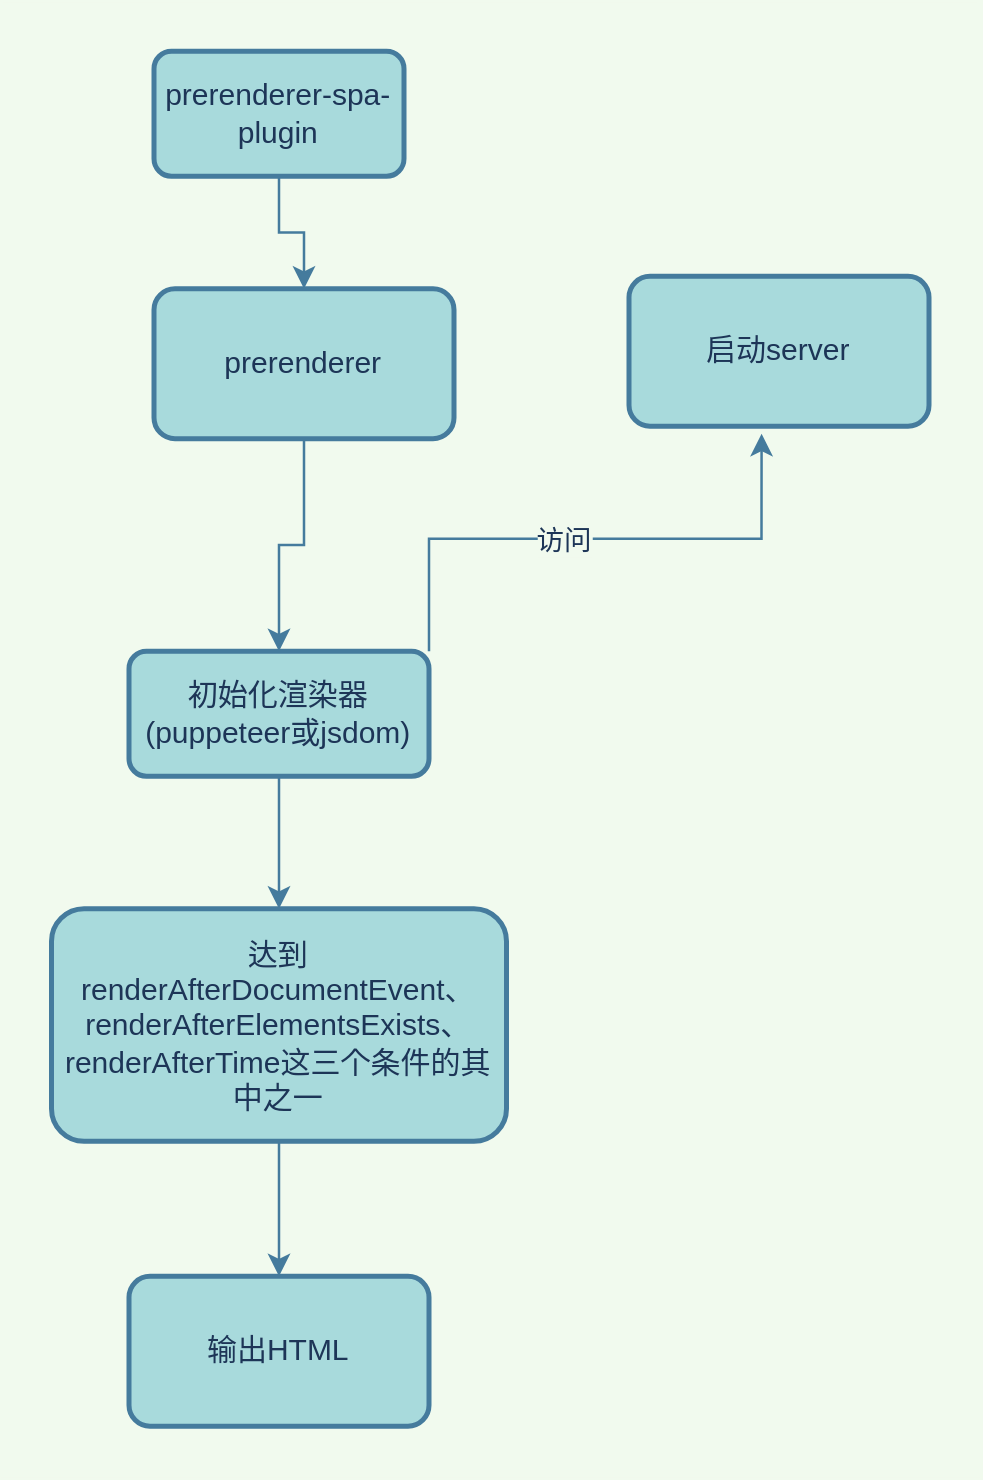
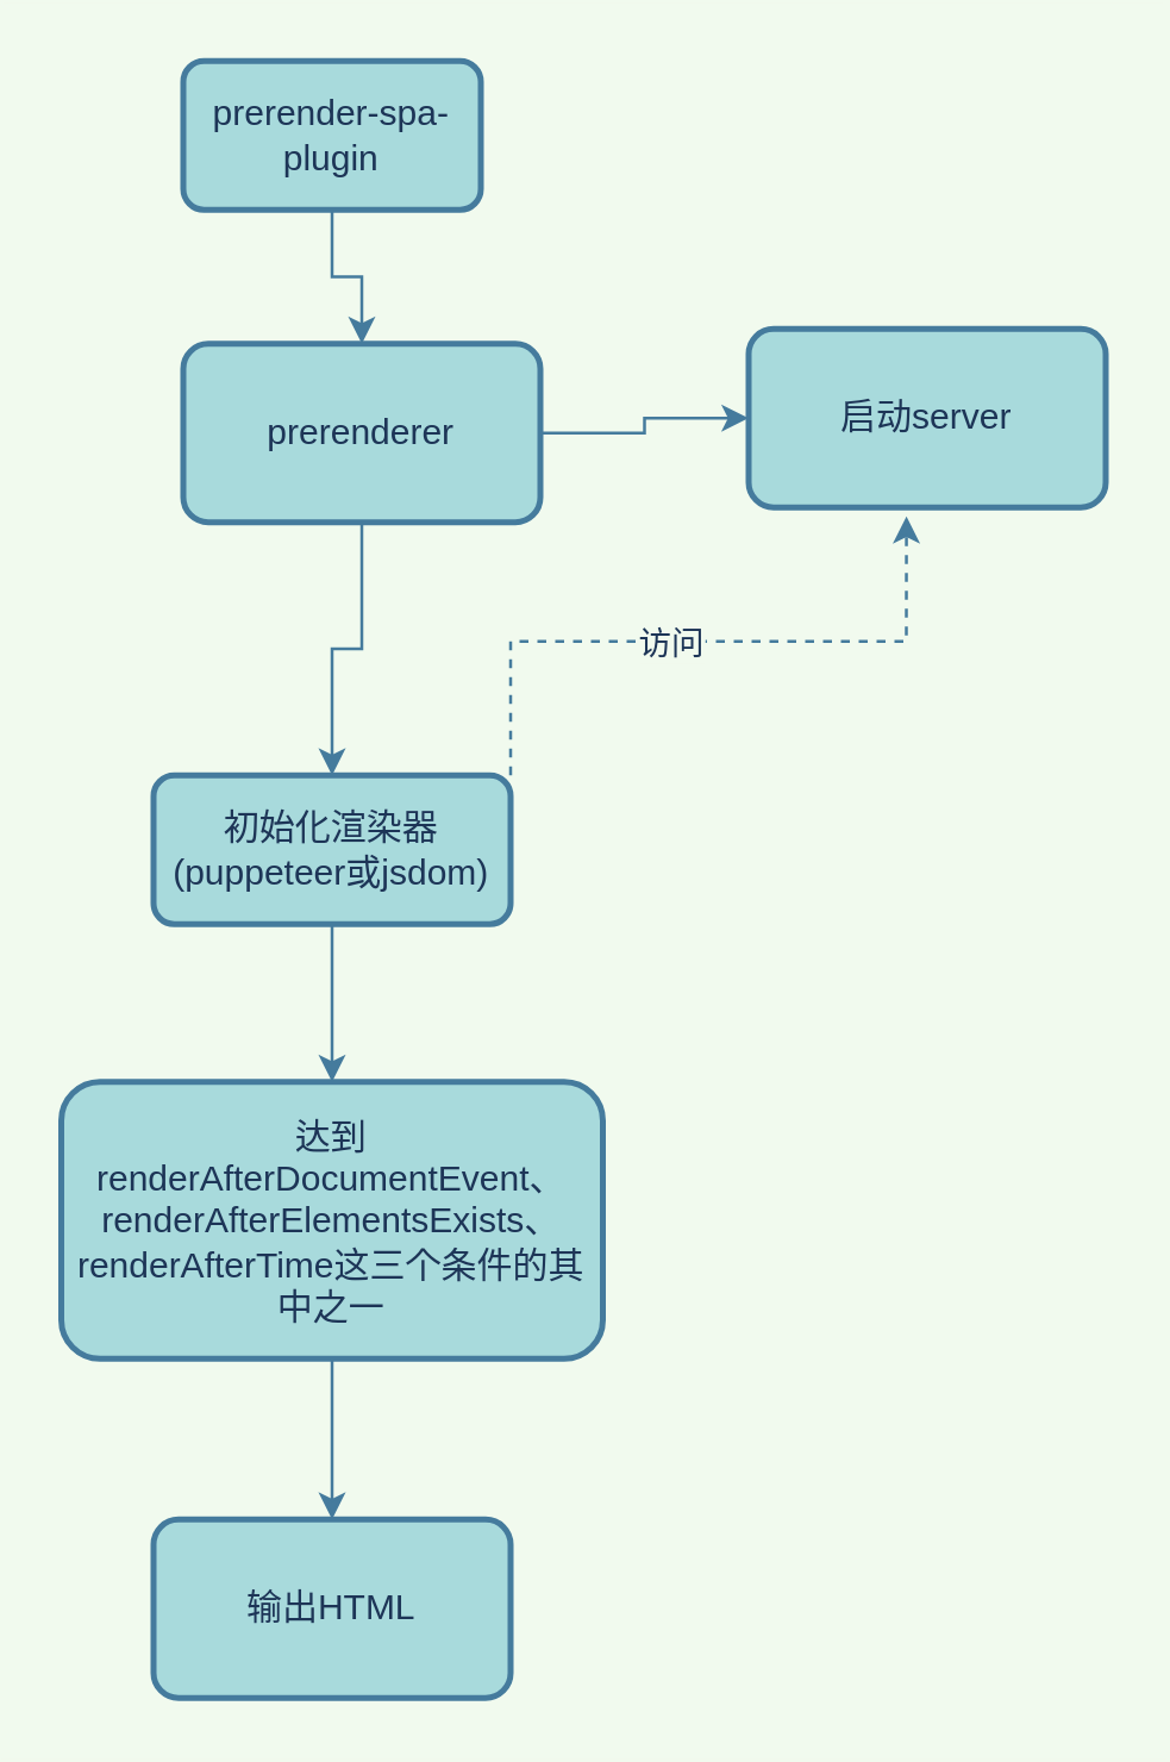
  <mxCell id="0" />
  <mxCell id="1" parent="0" />
  <mxCell id="2" value="" style="edgeStyle=orthogonalEdgeStyle;rounded=0;orthogonalLoop=1;jettySize=auto;html=1;labelBackgroundColor=#F1FAEE;strokeColor=#457B9D;fontColor=#1D3557;" parent="1" source="3" target="6" edge="1"><mxGeometry relative="1" as="geometry" /></mxCell>
- <mxCell id="3" value="prerenderer-spa-plugin" style="rounded=1;whiteSpace=wrap;html=1;absoluteArcSize=1;arcSize=14;strokeWidth=2;fillColor=#A8DADC;strokeColor=#457B9D;fontColor=#1D3557;" parent="1" vertex="1"><mxGeometry x="61" y="20" width="100" height="50" as="geometry" /></mxCell>
+ <mxCell id="3" value="prerender-spa-plugin" style="rounded=1;whiteSpace=wrap;html=1;absoluteArcSize=1;arcSize=14;strokeWidth=2;fillColor=#A8DADC;strokeColor=#457B9D;fontColor=#1D3557;" parent="1" vertex="1"><mxGeometry x="61" y="20" width="100" height="50" as="geometry" /></mxCell>
  <mxCell id="4" value="" style="edgeStyle=orthogonalEdgeStyle;rounded=0;orthogonalLoop=1;jettySize=auto;html=1;labelBackgroundColor=#F1FAEE;strokeColor=#457B9D;fontColor=#1D3557;" parent="1" source="6" target="10" edge="1"><mxGeometry relative="1" as="geometry" /></mxCell>
+ <mxCell id="5" value="" style="edgeStyle=orthogonalEdgeStyle;rounded=0;orthogonalLoop=1;jettySize=auto;html=1;labelBackgroundColor=#F1FAEE;strokeColor=#457B9D;fontColor=#1D3557;" parent="1" source="6" target="11" edge="1"><mxGeometry relative="1" as="geometry" /></mxCell>
  <mxCell id="6" value="prerenderer" style="whiteSpace=wrap;html=1;rounded=1;strokeWidth=2;arcSize=14;fillColor=#A8DADC;strokeColor=#457B9D;fontColor=#1D3557;" parent="1" vertex="1"><mxGeometry x="61" y="115" width="120" height="60" as="geometry" /></mxCell>
- <mxCell id="7" style="edgeStyle=orthogonalEdgeStyle;rounded=0;orthogonalLoop=1;jettySize=auto;html=1;exitX=1;exitY=0;exitDx=0;exitDy=0;entryX=0.442;entryY=1.05;entryDx=0;entryDy=0;entryPerimeter=0;labelBackgroundColor=#F1FAEE;strokeColor=#457B9D;fontColor=#1D3557;" parent="1" source="10" target="11" edge="1"><mxGeometry relative="1" as="geometry" /></mxCell>
+ <mxCell id="7" style="edgeStyle=orthogonalEdgeStyle;rounded=0;orthogonalLoop=1;jettySize=auto;html=1;exitX=1;exitY=0;exitDx=0;exitDy=0;entryX=0.442;entryY=1.05;entryDx=0;entryDy=0;entryPerimeter=0;labelBackgroundColor=#F1FAEE;strokeColor=#457B9D;fontColor=#1D3557;dashed=1;" parent="1" source="10" target="11" edge="1"><mxGeometry relative="1" as="geometry" /></mxCell>
  <mxCell id="8" value="访问" style="edgeLabel;html=1;align=center;verticalAlign=middle;resizable=0;points=[];labelBackgroundColor=#F1FAEE;fontColor=#1D3557;" parent="7" vertex="1" connectable="0"><mxGeometry x="-0.109" relative="1" as="geometry"><mxPoint as="offset" /></mxGeometry></mxCell>
  <mxCell id="9" value="" style="edgeStyle=orthogonalEdgeStyle;curved=0;rounded=1;sketch=0;orthogonalLoop=1;jettySize=auto;html=1;strokeColor=#457B9D;fillColor=#A8DADC;fontColor=#1D3557;" parent="1" source="10" target="14" edge="1"><mxGeometry relative="1" as="geometry" /></mxCell>
  <mxCell id="10" value="初始化渲染器(puppeteer或jsdom)" style="whiteSpace=wrap;html=1;rounded=1;strokeWidth=2;arcSize=14;fillColor=#A8DADC;strokeColor=#457B9D;fontColor=#1D3557;" parent="1" vertex="1"><mxGeometry x="51" y="260" width="120" height="50" as="geometry" /></mxCell>
  <mxCell id="11" value="启动server" style="whiteSpace=wrap;html=1;rounded=1;strokeWidth=2;arcSize=14;fillColor=#A8DADC;strokeColor=#457B9D;fontColor=#1D3557;" parent="1" vertex="1"><mxGeometry x="251" y="110" width="120" height="60" as="geometry" /></mxCell>
  <mxCell id="12" value="" style="edgeStyle=orthogonalEdgeStyle;rounded=0;orthogonalLoop=1;jettySize=auto;html=1;labelBackgroundColor=#F1FAEE;strokeColor=#457B9D;fontColor=#1D3557;exitX=0.5;exitY=1;exitDx=0;exitDy=0;" parent="1" source="14" target="13" edge="1"><mxGeometry relative="1" as="geometry"><mxPoint x="111" y="462" as="sourcePoint" /><Array as="points" /></mxGeometry></mxCell>
  <mxCell id="13" value="输出HTML" style="whiteSpace=wrap;html=1;rounded=1;strokeWidth=2;arcSize=14;fillColor=#A8DADC;strokeColor=#457B9D;fontColor=#1D3557;" parent="1" vertex="1"><mxGeometry x="51" y="510" width="120" height="60" as="geometry" /></mxCell>
  <mxCell id="14" value="达到renderAfterDocumentEvent、renderAfterElementsExists、renderAfterTime这三个条件的其中之一" style="whiteSpace=wrap;html=1;rounded=1;fontColor=#1D3557;strokeColor=#457B9D;strokeWidth=2;fillColor=#A8DADC;arcSize=14;" parent="1" vertex="1"><mxGeometry x="20" y="363" width="182" height="93" as="geometry" /></mxCell>
